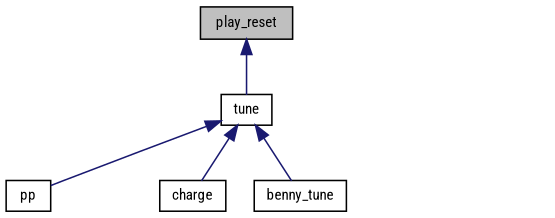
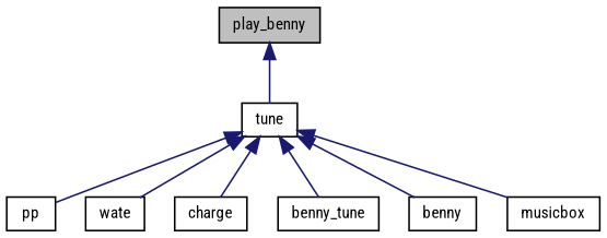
  digraph {
    fontname="Roboto Condensed"
    rankdir=TB
    node [color=black fillcolor=white fontname="Roboto Condensed" fontsize=10 shape=record style=filled]
    edge [color=midnightblue dir=back fontname="Roboto Condensed" fontsize=10 labelfontname=Helvetica labelfontsize=10 style=solid]
-   n1 [fillcolor=grey75 fontcolor=black height=0.2 label=play_reset width=0.4]
+   n1 [fillcolor=grey75 fontcolor=black height=0.2 label=play_benny width=0.4]
    n2 [height=0.2 label=tune width=0.4]
    n3 [height=0.2 label=pp width=0.4]
+   n4 [height=0.2 label=wate width=0.4]
    n5 [height=0.2 label=charge width=0.4]
    n6 [height=0.2 label=benny_tune width=0.4]
+   n7 [height=0.2 label=benny width=0.4]
+   n8 [height=0.2 label=musicbox width=0.4]
    n1 -> n2
    n2 -> n3
+   n2 -> n4
    n2 -> n5
    n2 -> n6
+   n2 -> n7
+   n2 -> n8
  }
